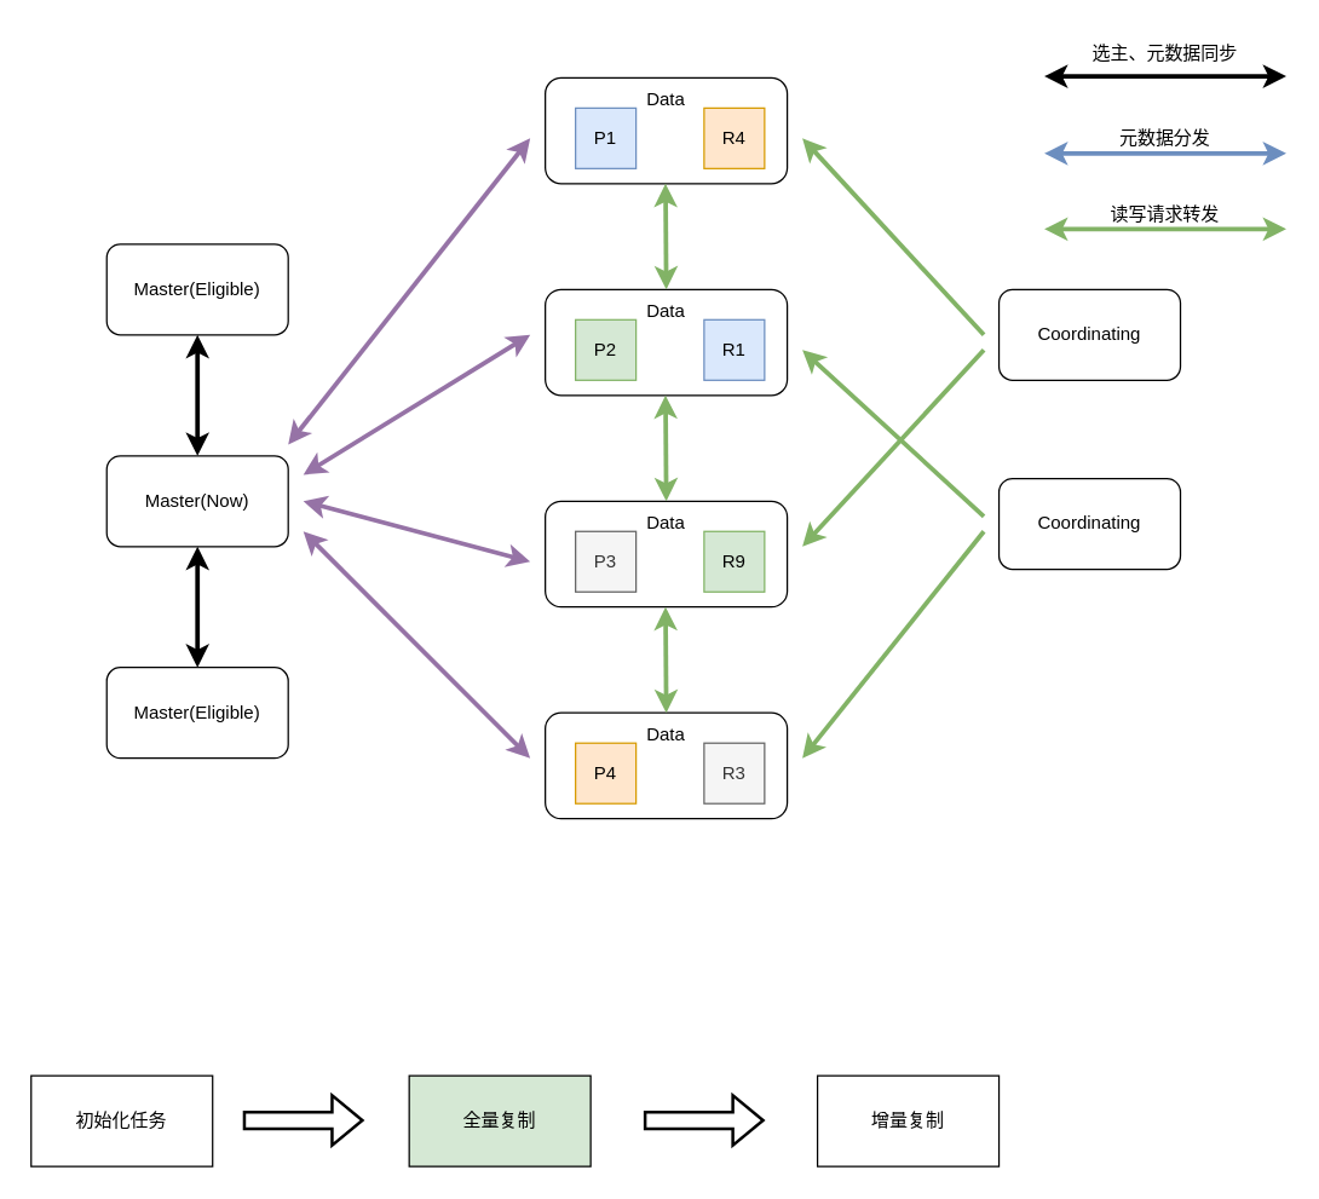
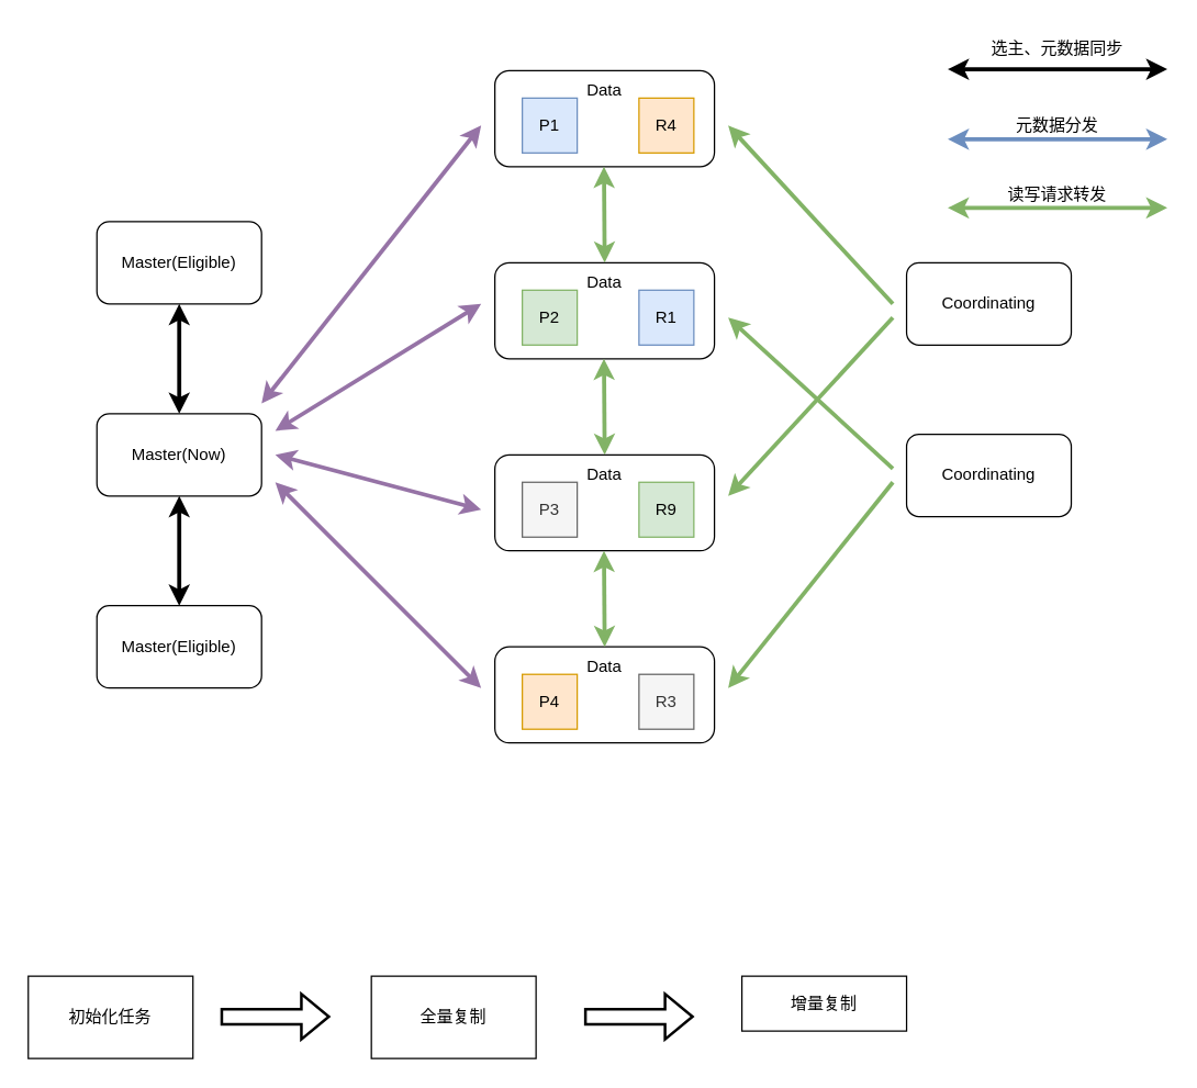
  <mxCell id="0" />
  <mxCell id="1" parent="0" />
  <mxCell id="2" value="Master(Eligible)" style="rounded=1;whiteSpace=wrap;html=1;" vertex="1" parent="1"><mxGeometry x="70" y="161" width="120" height="60" as="geometry" /></mxCell>
  <mxCell id="3" value="Master(Now)" style="rounded=1;whiteSpace=wrap;html=1;" vertex="1" parent="1"><mxGeometry x="70" y="301" width="120" height="60" as="geometry" /></mxCell>
  <mxCell id="4" value="Master(Eligible)" style="rounded=1;whiteSpace=wrap;html=1;" vertex="1" parent="1"><mxGeometry x="70" y="441" width="120" height="60" as="geometry" /></mxCell>
  <mxCell id="5" value="" style="rounded=1;whiteSpace=wrap;html=1;" vertex="1" parent="1"><mxGeometry x="360" y="51" width="160" height="70" as="geometry" /></mxCell>
  <mxCell id="6" value="P1" style="rounded=0;whiteSpace=wrap;html=1;fillColor=#dae8fc;strokeColor=#6c8ebf;" vertex="1" parent="1"><mxGeometry x="380" y="71" width="40" height="40" as="geometry" /></mxCell>
  <mxCell id="7" value="R4" style="rounded=0;whiteSpace=wrap;html=1;fillColor=#ffe6cc;strokeColor=#d79b00;" vertex="1" parent="1"><mxGeometry x="465" y="71" width="40" height="40" as="geometry" /></mxCell>
  <mxCell id="8" value="Data" style="text;html=1;strokeColor=none;fillColor=none;align=center;verticalAlign=middle;whiteSpace=wrap;rounded=0;" vertex="1" parent="1"><mxGeometry x="410" y="51" width="60" height="30" as="geometry" /></mxCell>
  <mxCell id="9" value="" style="rounded=1;whiteSpace=wrap;html=1;" vertex="1" parent="1"><mxGeometry x="360" y="191" width="160" height="70" as="geometry" /></mxCell>
  <mxCell id="10" value="P2" style="rounded=0;whiteSpace=wrap;html=1;fillColor=#d5e8d4;strokeColor=#82b366;" vertex="1" parent="1"><mxGeometry x="380" y="211" width="40" height="40" as="geometry" /></mxCell>
  <mxCell id="11" value="R1" style="rounded=0;whiteSpace=wrap;html=1;fillColor=#dae8fc;strokeColor=#6c8ebf;" vertex="1" parent="1"><mxGeometry x="465" y="211" width="40" height="40" as="geometry" /></mxCell>
  <mxCell id="12" value="Data" style="text;html=1;strokeColor=none;fillColor=none;align=center;verticalAlign=middle;whiteSpace=wrap;rounded=0;" vertex="1" parent="1"><mxGeometry x="410" y="191" width="60" height="30" as="geometry" /></mxCell>
  <mxCell id="13" value="" style="rounded=1;whiteSpace=wrap;html=1;" vertex="1" parent="1"><mxGeometry x="360" y="331" width="160" height="70" as="geometry" /></mxCell>
  <mxCell id="14" value="P3" style="rounded=0;whiteSpace=wrap;html=1;fillColor=#f5f5f5;strokeColor=#666666;fontColor=#333333;" vertex="1" parent="1"><mxGeometry x="380" y="351" width="40" height="40" as="geometry" /></mxCell>
  <mxCell id="15" value="R9" style="rounded=0;whiteSpace=wrap;html=1;fillColor=#d5e8d4;strokeColor=#82b366;" vertex="1" parent="1"><mxGeometry x="465" y="351" width="40" height="40" as="geometry" /></mxCell>
  <mxCell id="16" value="Data" style="text;html=1;strokeColor=none;fillColor=none;align=center;verticalAlign=middle;whiteSpace=wrap;rounded=0;" vertex="1" parent="1"><mxGeometry x="410" y="331" width="60" height="30" as="geometry" /></mxCell>
  <mxCell id="17" value="" style="rounded=1;whiteSpace=wrap;html=1;" vertex="1" parent="1"><mxGeometry x="360" y="471" width="160" height="70" as="geometry" /></mxCell>
  <mxCell id="18" value="P4" style="rounded=0;whiteSpace=wrap;html=1;fillColor=#ffe6cc;strokeColor=#d79b00;" vertex="1" parent="1"><mxGeometry x="380" y="491" width="40" height="40" as="geometry" /></mxCell>
  <mxCell id="19" value="R3" style="rounded=0;whiteSpace=wrap;html=1;fillColor=#f5f5f5;strokeColor=#666666;fontColor=#333333;" vertex="1" parent="1"><mxGeometry x="465" y="491" width="40" height="40" as="geometry" /></mxCell>
  <mxCell id="20" value="Data" style="text;html=1;strokeColor=none;fillColor=none;align=center;verticalAlign=middle;whiteSpace=wrap;rounded=0;" vertex="1" parent="1"><mxGeometry x="410" y="471" width="60" height="30" as="geometry" /></mxCell>
  <mxCell id="21" value="" style="endArrow=classic;startArrow=classic;html=1;rounded=0;entryX=0.5;entryY=1;entryDx=0;entryDy=0;exitX=0.5;exitY=0;exitDx=0;exitDy=0;strokeWidth=3;" edge="1" parent="1" source="3" target="2"><mxGeometry width="50" height="50" relative="1" as="geometry"><mxPoint x="110" y="271" as="sourcePoint" /><mxPoint x="160" y="221" as="targetPoint" /></mxGeometry></mxCell>
  <mxCell id="22" value="" style="endArrow=classic;startArrow=classic;html=1;rounded=0;strokeWidth=3;" edge="1" parent="1" source="4"><mxGeometry width="50" height="50" relative="1" as="geometry"><mxPoint x="80" y="411" as="sourcePoint" /><mxPoint x="130" y="361" as="targetPoint" /></mxGeometry></mxCell>
  <mxCell id="23" value="" style="endArrow=classic;startArrow=classic;html=1;rounded=0;strokeWidth=3;fillColor=#e1d5e7;strokeColor=#9673a6;" edge="1" parent="1"><mxGeometry width="50" height="50" relative="1" as="geometry"><mxPoint x="190" y="293.5" as="sourcePoint" /><mxPoint x="350" y="91" as="targetPoint" /></mxGeometry></mxCell>
  <mxCell id="24" value="" style="endArrow=classic;startArrow=classic;html=1;rounded=0;strokeWidth=3;fillColor=#e1d5e7;strokeColor=#9673a6;" edge="1" parent="1"><mxGeometry width="50" height="50" relative="1" as="geometry"><mxPoint x="200" y="313.5" as="sourcePoint" /><mxPoint x="350" y="221" as="targetPoint" /></mxGeometry></mxCell>
  <mxCell id="25" value="" style="endArrow=classic;startArrow=classic;html=1;rounded=0;strokeWidth=3;fillColor=#e1d5e7;strokeColor=#9673a6;" edge="1" parent="1"><mxGeometry width="50" height="50" relative="1" as="geometry"><mxPoint x="200" y="331" as="sourcePoint" /><mxPoint x="350" y="371" as="targetPoint" /></mxGeometry></mxCell>
  <mxCell id="26" value="" style="endArrow=classic;startArrow=classic;html=1;rounded=0;strokeWidth=3;fillColor=#e1d5e7;strokeColor=#9673a6;" edge="1" parent="1"><mxGeometry width="50" height="50" relative="1" as="geometry"><mxPoint x="200" y="351" as="sourcePoint" /><mxPoint x="350" y="501" as="targetPoint" /></mxGeometry></mxCell>
  <mxCell id="27" value="" style="endArrow=classic;startArrow=classic;html=1;rounded=0;entryX=0.5;entryY=1;entryDx=0;entryDy=0;strokeWidth=3;fillColor=#d5e8d4;gradientColor=#97d077;strokeColor=#82b366;" edge="1" parent="1"><mxGeometry width="50" height="50" relative="1" as="geometry"><mxPoint x="440" y="191" as="sourcePoint" /><mxPoint x="439.5" y="121" as="targetPoint" /></mxGeometry></mxCell>
  <mxCell id="28" value="" style="endArrow=classic;startArrow=classic;html=1;rounded=0;entryX=0.5;entryY=1;entryDx=0;entryDy=0;strokeWidth=3;fillColor=#d5e8d4;gradientColor=#97d077;strokeColor=#82b366;" edge="1" parent="1"><mxGeometry width="50" height="50" relative="1" as="geometry"><mxPoint x="440" y="331" as="sourcePoint" /><mxPoint x="439.5" y="261" as="targetPoint" /></mxGeometry></mxCell>
  <mxCell id="29" value="" style="endArrow=classic;startArrow=classic;html=1;rounded=0;entryX=0.5;entryY=1;entryDx=0;entryDy=0;strokeWidth=3;fillColor=#d5e8d4;gradientColor=#97d077;strokeColor=#82b366;" edge="1" parent="1"><mxGeometry width="50" height="50" relative="1" as="geometry"><mxPoint x="440" y="471" as="sourcePoint" /><mxPoint x="439.5" y="401" as="targetPoint" /></mxGeometry></mxCell>
  <mxCell id="30" value="Coordinating" style="rounded=1;whiteSpace=wrap;html=1;" vertex="1" parent="1"><mxGeometry x="660" y="191" width="120" height="60" as="geometry" /></mxCell>
  <mxCell id="31" value="Coordinating" style="rounded=1;whiteSpace=wrap;html=1;" vertex="1" parent="1"><mxGeometry x="660" y="316" width="120" height="60" as="geometry" /></mxCell>
  <mxCell id="32" value="" style="endArrow=classic;html=1;rounded=0;strokeWidth=3;fillColor=#d5e8d4;gradientColor=#97d077;strokeColor=#82b366;" edge="1" parent="1"><mxGeometry width="50" height="50" relative="1" as="geometry"><mxPoint x="650" y="221" as="sourcePoint" /><mxPoint x="530" y="91" as="targetPoint" /></mxGeometry></mxCell>
  <mxCell id="33" value="" style="endArrow=classic;html=1;rounded=0;strokeWidth=3;fillColor=#d5e8d4;gradientColor=#97d077;strokeColor=#82b366;" edge="1" parent="1"><mxGeometry width="50" height="50" relative="1" as="geometry"><mxPoint x="650" y="351" as="sourcePoint" /><mxPoint x="530" y="501" as="targetPoint" /></mxGeometry></mxCell>
  <mxCell id="34" value="" style="endArrow=classic;html=1;rounded=0;strokeWidth=3;fillColor=#d5e8d4;gradientColor=#97d077;strokeColor=#82b366;" edge="1" parent="1"><mxGeometry width="50" height="50" relative="1" as="geometry"><mxPoint x="650" y="341" as="sourcePoint" /><mxPoint x="530" y="231" as="targetPoint" /></mxGeometry></mxCell>
  <mxCell id="35" value="" style="endArrow=classic;html=1;rounded=0;strokeWidth=3;fillColor=#d5e8d4;gradientColor=#97d077;strokeColor=#82b366;" edge="1" parent="1"><mxGeometry width="50" height="50" relative="1" as="geometry"><mxPoint x="650" y="231" as="sourcePoint" /><mxPoint x="530" y="361" as="targetPoint" /></mxGeometry></mxCell>
  <mxCell id="36" value="" style="endArrow=classic;startArrow=classic;html=1;rounded=0;strokeWidth=3;" edge="1" parent="1"><mxGeometry width="50" height="50" relative="1" as="geometry"><mxPoint x="690" y="50" as="sourcePoint" /><mxPoint x="850" y="50" as="targetPoint" /></mxGeometry></mxCell>
  <mxCell id="37" value="" style="endArrow=classic;startArrow=classic;html=1;rounded=0;strokeWidth=3;fillColor=#dae8fc;gradientColor=#7ea6e0;strokeColor=#6c8ebf;" edge="1" parent="1"><mxGeometry width="50" height="50" relative="1" as="geometry"><mxPoint x="690" y="101" as="sourcePoint" /><mxPoint x="850" y="101" as="targetPoint" /></mxGeometry></mxCell>
  <mxCell id="38" value="" style="endArrow=classic;startArrow=classic;html=1;rounded=0;strokeWidth=3;fillColor=#d5e8d4;gradientColor=#97d077;strokeColor=#82b366;" edge="1" parent="1"><mxGeometry width="50" height="50" relative="1" as="geometry"><mxPoint x="690" y="151" as="sourcePoint" /><mxPoint x="850" y="151" as="targetPoint" /></mxGeometry></mxCell>
  <mxCell id="39" value="选主、元数据同步" style="text;html=1;strokeColor=none;fillColor=none;align=center;verticalAlign=middle;whiteSpace=wrap;rounded=0;" vertex="1" parent="1"><mxGeometry x="720" y="20" width="100" height="30" as="geometry" /></mxCell>
  <mxCell id="40" value="元数据分发" style="text;html=1;strokeColor=none;fillColor=none;align=center;verticalAlign=middle;whiteSpace=wrap;rounded=0;" vertex="1" parent="1"><mxGeometry x="720" y="76" width="100" height="30" as="geometry" /></mxCell>
  <mxCell id="41" value="读写请求转发" style="text;html=1;strokeColor=none;fillColor=none;align=center;verticalAlign=middle;whiteSpace=wrap;rounded=0;" vertex="1" parent="1"><mxGeometry x="720" y="127" width="100" height="30" as="geometry" /></mxCell>
  <mxCell id="42" value="初始化任务" style="rounded=0;whiteSpace=wrap;html=1;" vertex="1" parent="1"><mxGeometry x="20" y="711" width="120" height="60" as="geometry" /></mxCell>
- <mxCell id="43" value="全量复制" style="rounded=0;whiteSpace=wrap;html=1;fillColor=#d5e8d4;" vertex="1" parent="1"><mxGeometry x="270" y="711" width="120" height="60" as="geometry" /></mxCell>
- <mxCell id="44" value="增量复制" style="rounded=0;whiteSpace=wrap;html=1;" vertex="1" parent="1"><mxGeometry x="540" y="711" width="120" height="60" as="geometry" /></mxCell>
+ <mxCell id="43" value="全量复制" style="rounded=0;whiteSpace=wrap;html=1;" vertex="1" parent="1"><mxGeometry x="270" y="711" width="120" height="60" as="geometry" /></mxCell>
+ <mxCell id="44" value="增量复制" style="rounded=0;whiteSpace=wrap;html=1;" vertex="1" parent="1"><mxGeometry x="540" y="711" width="120" height="40" as="geometry" /></mxCell>
  <mxCell id="45" value="" style="shape=flexArrow;endArrow=classic;html=1;rounded=0;strokeWidth=2;" edge="1" parent="1"><mxGeometry width="50" height="50" relative="1" as="geometry"><mxPoint x="160" y="740.5" as="sourcePoint" /><mxPoint x="240" y="740.5" as="targetPoint" /></mxGeometry></mxCell>
  <mxCell id="46" value="" style="shape=flexArrow;endArrow=classic;html=1;rounded=0;strokeWidth=2;" edge="1" parent="1"><mxGeometry width="50" height="50" relative="1" as="geometry"><mxPoint x="425" y="740.5" as="sourcePoint" /><mxPoint x="505" y="740.5" as="targetPoint" /></mxGeometry></mxCell>
